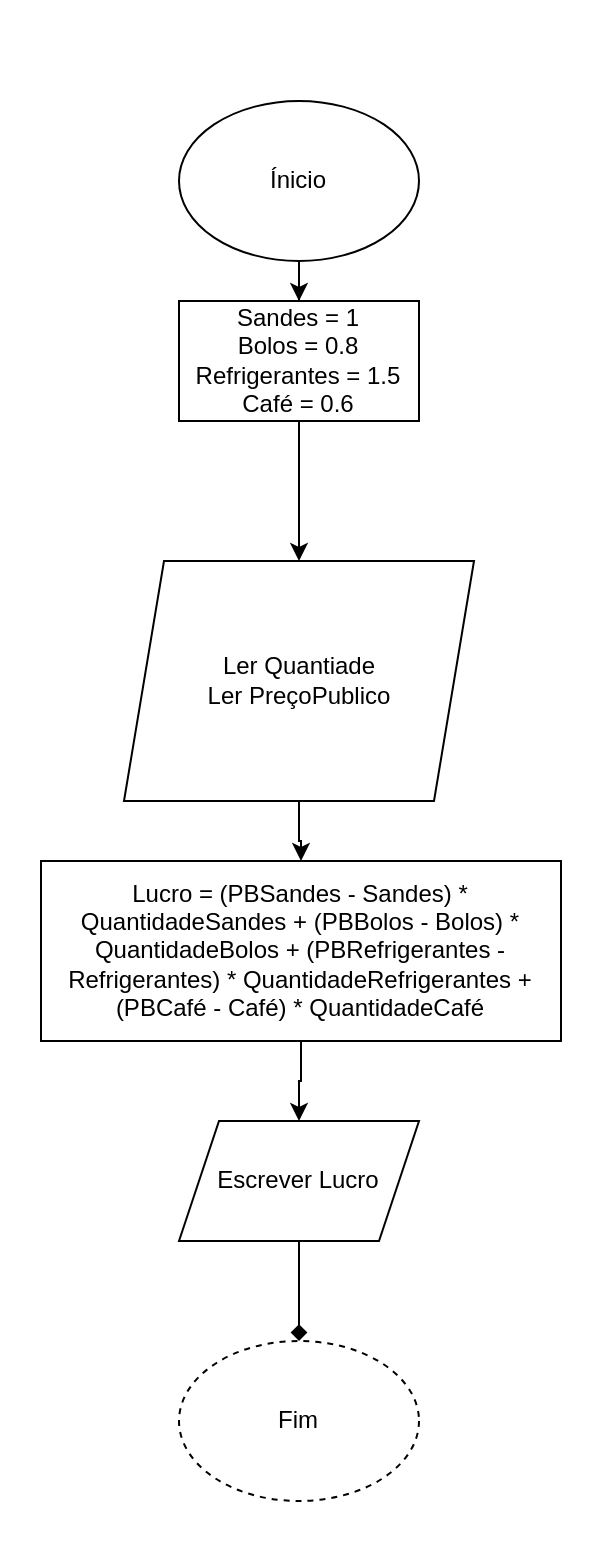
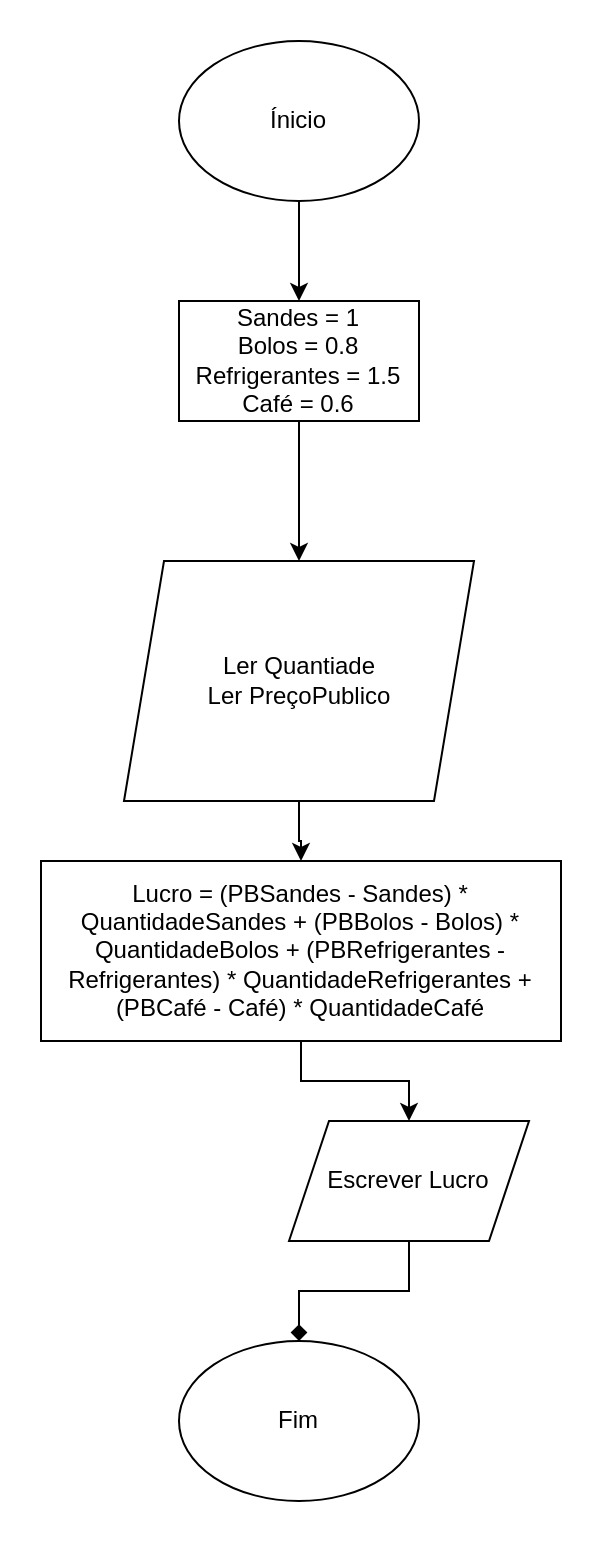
  <mxCell id="0" />
  <mxCell id="1" parent="0" />
- <mxCell id="2" value="Fim" style="ellipse;whiteSpace=wrap;html=1;dashed=1;" vertex="1" parent="1"><mxGeometry x="89" y="670" width="120" height="80" as="geometry" /></mxCell>
+ <mxCell id="2" value="Fim" style="ellipse;whiteSpace=wrap;html=1;" vertex="1" parent="1"><mxGeometry x="89" y="670" width="120" height="80" as="geometry" /></mxCell>
  <mxCell id="3" value="" style="edgeStyle=orthogonalEdgeStyle;rounded=0;orthogonalLoop=1;jettySize=auto;html=1;" edge="1" parent="1" source="4" target="6"><mxGeometry relative="1" as="geometry" /></mxCell>
- <mxCell id="4" value="Ínicio" style="ellipse;whiteSpace=wrap;html=1;" vertex="1" parent="1"><mxGeometry x="89" y="50" width="120" height="80" as="geometry" /></mxCell>
+ <mxCell id="4" value="Ínicio" style="ellipse;whiteSpace=wrap;html=1;" vertex="1" parent="1"><mxGeometry x="89" width="120" height="80" as="geometry" y="20" /></mxCell>
  <mxCell id="5" value="" style="edgeStyle=orthogonalEdgeStyle;rounded=0;orthogonalLoop=1;jettySize=auto;html=1;" edge="1" parent="1" source="6" target="8"><mxGeometry relative="1" as="geometry" /></mxCell>
  <mxCell id="6" value="Sandes = 1&lt;div&gt;Bolos = 0.8&lt;/div&gt;&lt;div&gt;Refrigerantes = 1.5&lt;/div&gt;&lt;div&gt;Café = 0.6&lt;/div&gt;" style="whiteSpace=wrap;html=1;" vertex="1" parent="1"><mxGeometry x="89" y="150" width="120" height="60" as="geometry" /></mxCell>
  <mxCell id="7" value="" style="edgeStyle=orthogonalEdgeStyle;rounded=0;orthogonalLoop=1;jettySize=auto;html=1;" edge="1" parent="1" source="8" target="12"><mxGeometry relative="1" as="geometry" /></mxCell>
  <mxCell id="8" value="&lt;div&gt;Ler Quantiade&lt;/div&gt;&lt;div&gt;Ler PreçoPublico&lt;/div&gt;" style="shape=parallelogram;perimeter=parallelogramPerimeter;whiteSpace=wrap;html=1;fixedSize=1;" vertex="1" parent="1"><mxGeometry x="61.5" y="280" width="175" height="120" as="geometry" /></mxCell>
  <mxCell id="9" value="" style="edgeStyle=orthogonalEdgeStyle;rounded=0;orthogonalLoop=1;jettySize=auto;html=1;endArrow=diamond;" edge="1" parent="1" source="10" target="2"><mxGeometry relative="1" as="geometry" /></mxCell>
- <mxCell id="10" value="Escrever Lucro" style="shape=parallelogram;perimeter=parallelogramPerimeter;whiteSpace=wrap;html=1;fixedSize=1;" vertex="1" parent="1"><mxGeometry x="89" y="560" width="120" height="60" as="geometry" /></mxCell>
+ <mxCell id="10" value="Escrever Lucro" style="shape=parallelogram;perimeter=parallelogramPerimeter;whiteSpace=wrap;html=1;fixedSize=1;" vertex="1" parent="1"><mxGeometry x="144" y="560" width="120" height="60" as="geometry" /></mxCell>
  <mxCell id="11" value="" style="edgeStyle=orthogonalEdgeStyle;rounded=0;orthogonalLoop=1;jettySize=auto;html=1;" edge="1" parent="1" source="12" target="10"><mxGeometry relative="1" as="geometry" /></mxCell>
  <mxCell id="12" value="Lucro = (PBSandes - Sandes) * QuantidadeSandes + (PBBolos - Bolos) * QuantidadeBolos + (PBRefrigerantes - Refrigerantes) * QuantidadeRefrigerantes + (PBCafé - Café) * QuantidadeCafé" style="whiteSpace=wrap;html=1;" vertex="1" parent="1"><mxGeometry x="20" y="430" width="260" height="90" as="geometry" /></mxCell>
